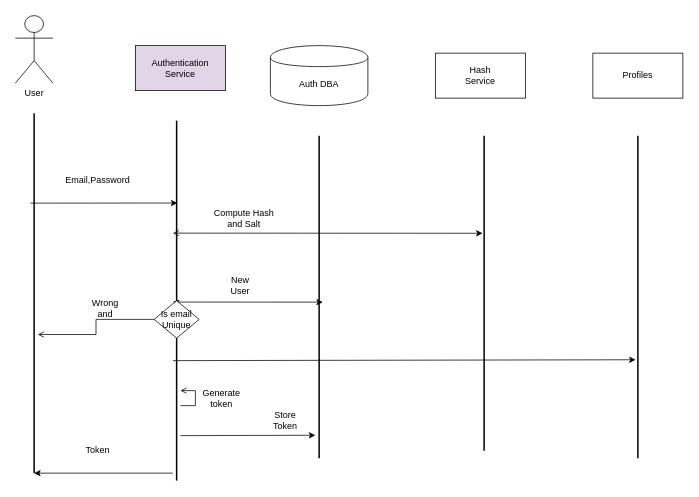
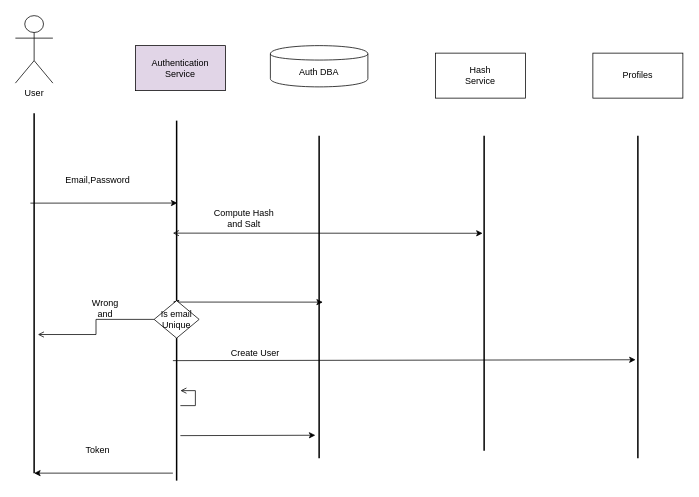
  <mxCell id="0" />
  <mxCell id="1" parent="0" />
  <mxCell id="2" value="" style="line;strokeWidth=2;direction=south;html=1;" vertex="1" parent="1"><mxGeometry x="40" y="150" width="10" height="480" as="geometry" /></mxCell>
  <mxCell id="3" value="User" style="shape=umlActor;verticalLabelPosition=bottom;labelBackgroundColor=#ffffff;verticalAlign=top;html=1;outlineConnect=0;" vertex="1" parent="1"><mxGeometry x="20" y="20" width="50" height="90" as="geometry" /></mxCell>
  <mxCell id="4" value="Email,Password" style="text;html=1;strokeColor=none;fillColor=none;align=center;verticalAlign=middle;whiteSpace=wrap;rounded=0;" vertex="1" parent="1"><mxGeometry x="110" y="230" width="40" height="20" as="geometry" /></mxCell>
  <mxCell id="5" value="" style="line;strokeWidth=2;direction=south;html=1;" vertex="1" parent="1"><mxGeometry x="420" y="180" width="10" height="430" as="geometry" /></mxCell>
- <mxCell id="6" value="Auth DBA" style="shape=cylinder;whiteSpace=wrap;html=1;boundedLbl=1;backgroundOutline=1;" vertex="1" parent="1"><mxGeometry x="360" y="60" width="130" height="80" as="geometry" /></mxCell>
+ <mxCell id="6" value="Auth DBA" style="shape=cylinder;whiteSpace=wrap;html=1;boundedLbl=1;backgroundOutline=1;" vertex="1" parent="1"><mxGeometry x="360" y="60" width="130" height="55" as="geometry" /></mxCell>
  <mxCell id="7" value="Hash&lt;br&gt;Service" style="rounded=0;whiteSpace=wrap;html=1;" vertex="1" parent="1"><mxGeometry x="580" y="70" width="120" height="60" as="geometry" /></mxCell>
  <mxCell id="8" value="" style="line;strokeWidth=2;direction=south;html=1;" vertex="1" parent="1"><mxGeometry x="640" y="180" width="10" height="420" as="geometry" /></mxCell>
  <mxCell id="9" value="" style="line;strokeWidth=2;direction=south;html=1;" vertex="1" parent="1"><mxGeometry x="230" y="160" width="10" height="270" as="geometry" /></mxCell>
  <mxCell id="10" value="Wrong and" style="text;html=1;strokeColor=none;fillColor=none;align=center;verticalAlign=middle;whiteSpace=wrap;rounded=0;" vertex="1" parent="1"><mxGeometry x="120" y="400" width="40" height="20" as="geometry" /></mxCell>
  <mxCell id="11" value="" style="endArrow=classic;html=1;startArrow=classicThin;startFill=1;exitX=0.896;exitY=1;exitDx=0;exitDy=0;exitPerimeter=0;endFill=1;" edge="1" parent="1" source="9"><mxGeometry width="50" height="50" relative="1" as="geometry"><mxPoint x="240" y="402" as="sourcePoint" /><mxPoint x="430" y="402" as="targetPoint" /></mxGeometry></mxCell>
- <mxCell id="12" value="Generate token" style="text;html=1;strokeColor=none;fillColor=none;align=center;verticalAlign=middle;whiteSpace=wrap;rounded=0;" vertex="1" parent="1"><mxGeometry x="275" y="520" width="40" height="20" as="geometry" /></mxCell>
  <mxCell id="13" value="" style="endArrow=classic;html=1;" edge="1" parent="1"><mxGeometry width="50" height="50" relative="1" as="geometry"><mxPoint x="240" y="580" as="sourcePoint" /><mxPoint x="420" y="579.5" as="targetPoint" /></mxGeometry></mxCell>
- <mxCell id="14" value="Store Token&lt;br&gt;" style="text;html=1;strokeColor=none;fillColor=none;align=center;verticalAlign=middle;whiteSpace=wrap;rounded=0;" vertex="1" parent="1"><mxGeometry x="360" y="550" width="40" height="20" as="geometry" /></mxCell>
  <mxCell id="15" value="Token" style="text;html=1;strokeColor=none;fillColor=none;align=center;verticalAlign=middle;whiteSpace=wrap;rounded=0;" vertex="1" parent="1"><mxGeometry x="110" y="590" width="40" height="20" as="geometry" /></mxCell>
  <mxCell id="16" value="" style="endArrow=classic;html=1;entryX=0.407;entryY=0.4;entryDx=0;entryDy=0;entryPerimeter=0;" edge="1" parent="1" target="9"><mxGeometry width="50" height="50" relative="1" as="geometry"><mxPoint x="40" y="270" as="sourcePoint" /><mxPoint x="90" y="220" as="targetPoint" /></mxGeometry></mxCell>
  <mxCell id="17" value="Authentication&lt;br&gt;Service" style="rounded=0;whiteSpace=wrap;html=1;fillColor=#e1d5e7;" vertex="1" parent="1"><mxGeometry x="180" y="60" width="120" height="60" as="geometry" /></mxCell>
  <mxCell id="18" value="" style="endArrow=classic;html=1;entryX=0.31;entryY=0.7;entryDx=0;entryDy=0;entryPerimeter=0;startArrow=open;startFill=0;" edge="1" parent="1" target="8"><mxGeometry width="50" height="50" relative="1" as="geometry"><mxPoint x="230" y="310" as="sourcePoint" /><mxPoint x="280" y="260" as="targetPoint" /></mxGeometry></mxCell>
  <mxCell id="19" value="Compute Hash and Salt" style="text;html=1;strokeColor=none;fillColor=none;align=center;verticalAlign=middle;whiteSpace=wrap;rounded=0;" vertex="1" parent="1"><mxGeometry x="275" y="280" width="100" height="20" as="geometry" /></mxCell>
- <mxCell id="20" value="New User" style="text;html=1;strokeColor=none;fillColor=none;align=center;verticalAlign=middle;whiteSpace=wrap;rounded=0;" vertex="1" parent="1"><mxGeometry x="300" y="370" width="40" height="20" as="geometry" /></mxCell>
  <mxCell id="21" value="Profiles" style="rounded=0;whiteSpace=wrap;html=1;" vertex="1" parent="1"><mxGeometry x="790" y="70" width="120" height="60" as="geometry" /></mxCell>
  <mxCell id="22" value="" style="line;strokeWidth=2;direction=south;html=1;" vertex="1" parent="1"><mxGeometry x="230" y="420" width="10" height="220" as="geometry" /></mxCell>
  <mxCell id="23" style="edgeStyle=orthogonalEdgeStyle;rounded=0;orthogonalLoop=1;jettySize=auto;html=1;startArrow=open;startFill=0;endArrow=none;endFill=0;" edge="1" parent="1" source="22" target="22"><mxGeometry relative="1" as="geometry" /></mxCell>
  <mxCell id="24" value="" style="line;strokeWidth=2;direction=south;html=1;" vertex="1" parent="1"><mxGeometry x="845" y="180" width="10" height="430" as="geometry" /></mxCell>
  <mxCell id="25" value="" style="endArrow=classic;html=1;entryX=0.695;entryY=0.8;entryDx=0;entryDy=0;entryPerimeter=0;" edge="1" parent="1" target="24"><mxGeometry width="50" height="50" relative="1" as="geometry"><mxPoint x="230" y="480" as="sourcePoint" /><mxPoint x="280" y="430" as="targetPoint" /></mxGeometry></mxCell>
+ <mxCell id="26" value="Create User" style="text;html=1;strokeColor=none;fillColor=none;align=center;verticalAlign=middle;whiteSpace=wrap;rounded=0;" vertex="1" parent="1"><mxGeometry x="300" y="460" width="80" height="20" as="geometry" /></mxCell>
  <mxCell id="27" value="" style="endArrow=classic;html=1;entryX=1;entryY=0.5;entryDx=0;entryDy=0;entryPerimeter=0;" edge="1" parent="1" target="2"><mxGeometry width="50" height="50" relative="1" as="geometry"><mxPoint x="230" y="630" as="sourcePoint" /><mxPoint x="280" y="580" as="targetPoint" /></mxGeometry></mxCell>
  <mxCell id="28" style="edgeStyle=orthogonalEdgeStyle;rounded=0;orthogonalLoop=1;jettySize=auto;html=1;entryX=0.615;entryY=0;entryDx=0;entryDy=0;entryPerimeter=0;startArrow=none;startFill=0;endArrow=open;endFill=0;" edge="1" parent="1" source="29" target="2"><mxGeometry relative="1" as="geometry" /></mxCell>
  <mxCell id="29" value="Is email&lt;br&gt;Unique" style="rhombus;whiteSpace=wrap;html=1;" vertex="1" parent="1"><mxGeometry x="205" y="400" width="60" height="50" as="geometry" /></mxCell>
